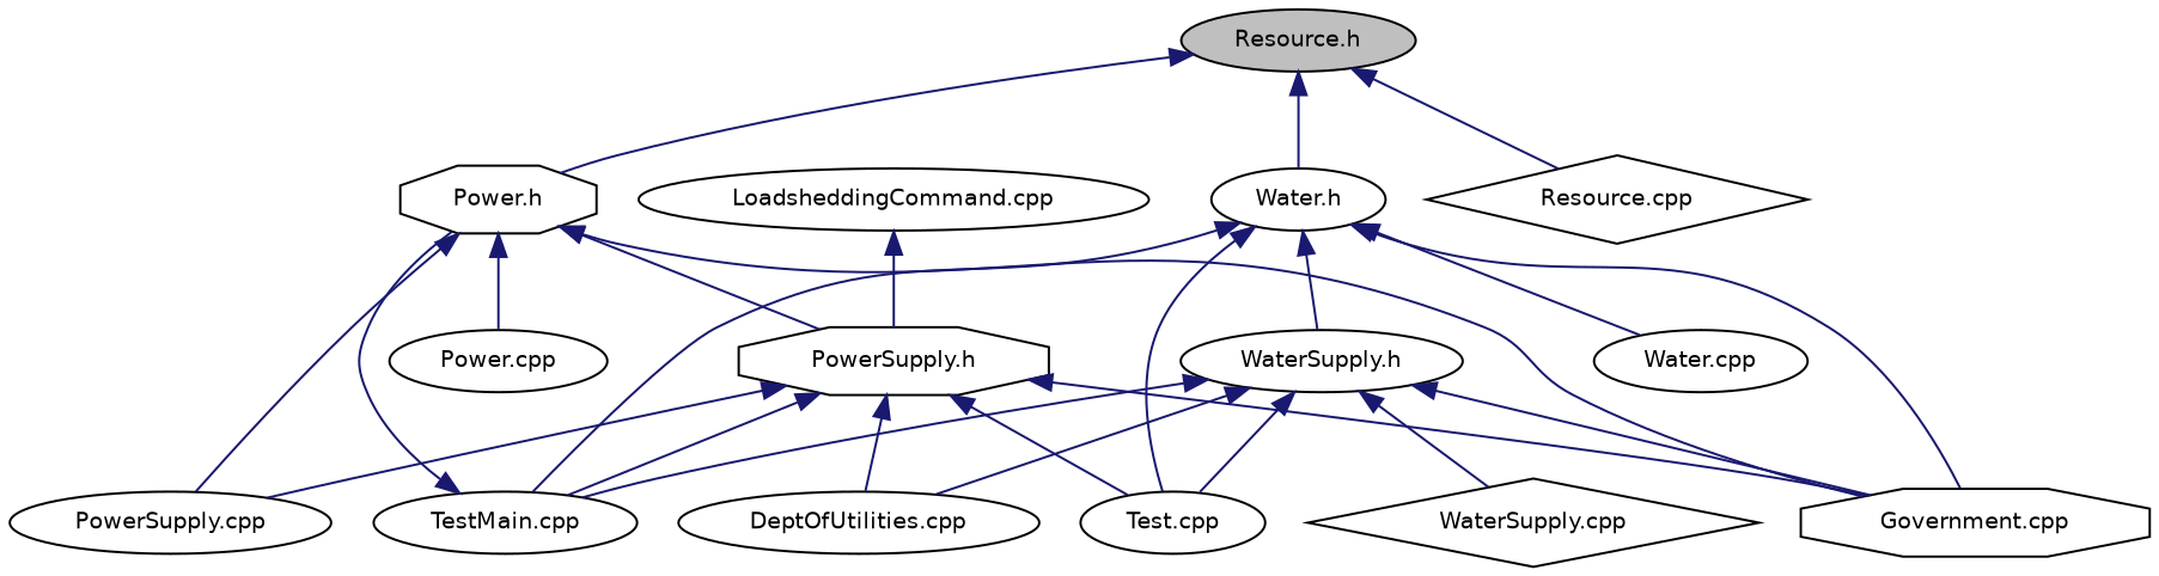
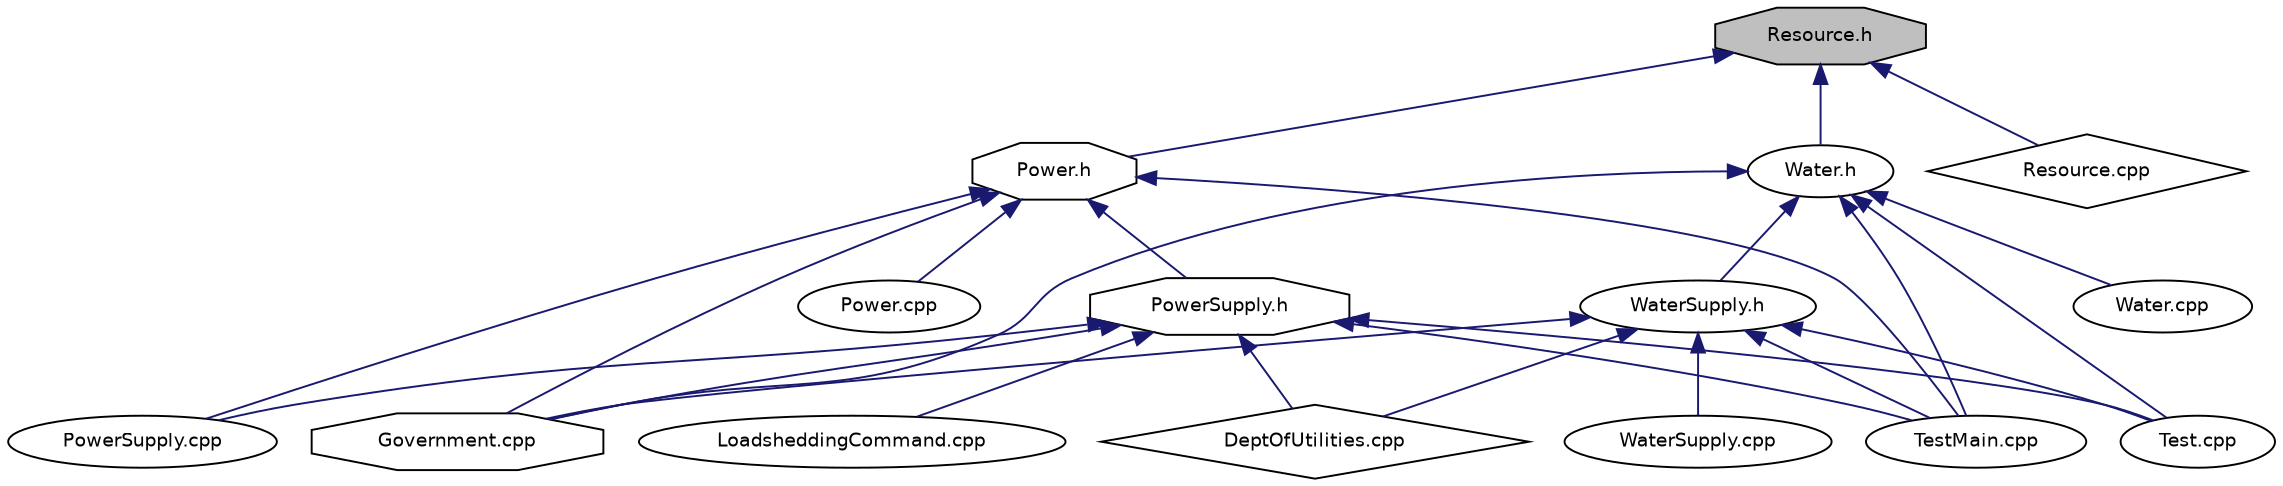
  digraph {
    node [color=black fillcolor=white fontname=Helvetica fontsize=10 shape=ellipse style=filled]
    edge [color=midnightblue dir=back fontname=Helvetica fontsize=10 labelfontname=Helvetica labelfontsize=10 style=solid]
-   n1 [fillcolor=grey75 fontcolor=black height=0.2 label="Resource.h" width=0.4]
+   n1 [fillcolor=grey75 fontcolor=black height=0.2 label="Resource.h" shape=octagon width=0.4]
    n2 [height=0.2 label="Power.h" shape=octagon width=0.4]
    n3 [height=0.2 label="Resource.cpp" shape=diamond width=0.4]
    n4 [height=0.2 label="Water.h" width=0.4]
    n5 [height=0.2 label="Government.cpp" shape=octagon width=0.4]
    n6 [height=0.2 label="Power.cpp" width=0.4]
    n7 [height=0.2 label="PowerSupply.h" shape=octagon width=0.4]
    n8 [height=0.2 label="TestMain.cpp" width=0.4]
    n9 [height=0.2 label="PowerSupply.cpp" width=0.4]
    n10 [height=0.2 label="Test.cpp" width=0.4]
    n11 [height=0.2 label="Water.cpp" width=0.4]
    n12 [height=0.2 label="WaterSupply.h" width=0.4]
-   n13 [height=0.2 label="DeptOfUtilities.cpp" width=0.4]
+   n13 [height=0.2 label="DeptOfUtilities.cpp" shape=diamond width=0.4]
    n14 [height=0.2 label="LoadsheddingCommand.cpp" width=0.4]
-   n15 [height=0.2 label="WaterSupply.cpp" shape=diamond width=0.4]
+   n15 [height=0.2 label="WaterSupply.cpp" width=0.4]
    n1 -> n2
    n1 -> n3
    n1 -> n4
    n2 -> n5
    n2 -> n6
    n2 -> n7
-   n8 -> n2
+   n2 -> n8
    n2 -> n9
    n4 -> n5
    n4 -> n8
    n4 -> n10
    n4 -> n11
    n4 -> n12
    n7 -> n5
    n7 -> n8
    n7 -> n9
    n7 -> n10
    n7 -> n13
-   n14 -> n7
+   n7 -> n14
    n12 -> n5
    n12 -> n8
    n12 -> n10
    n12 -> n13
    n12 -> n15
  }
